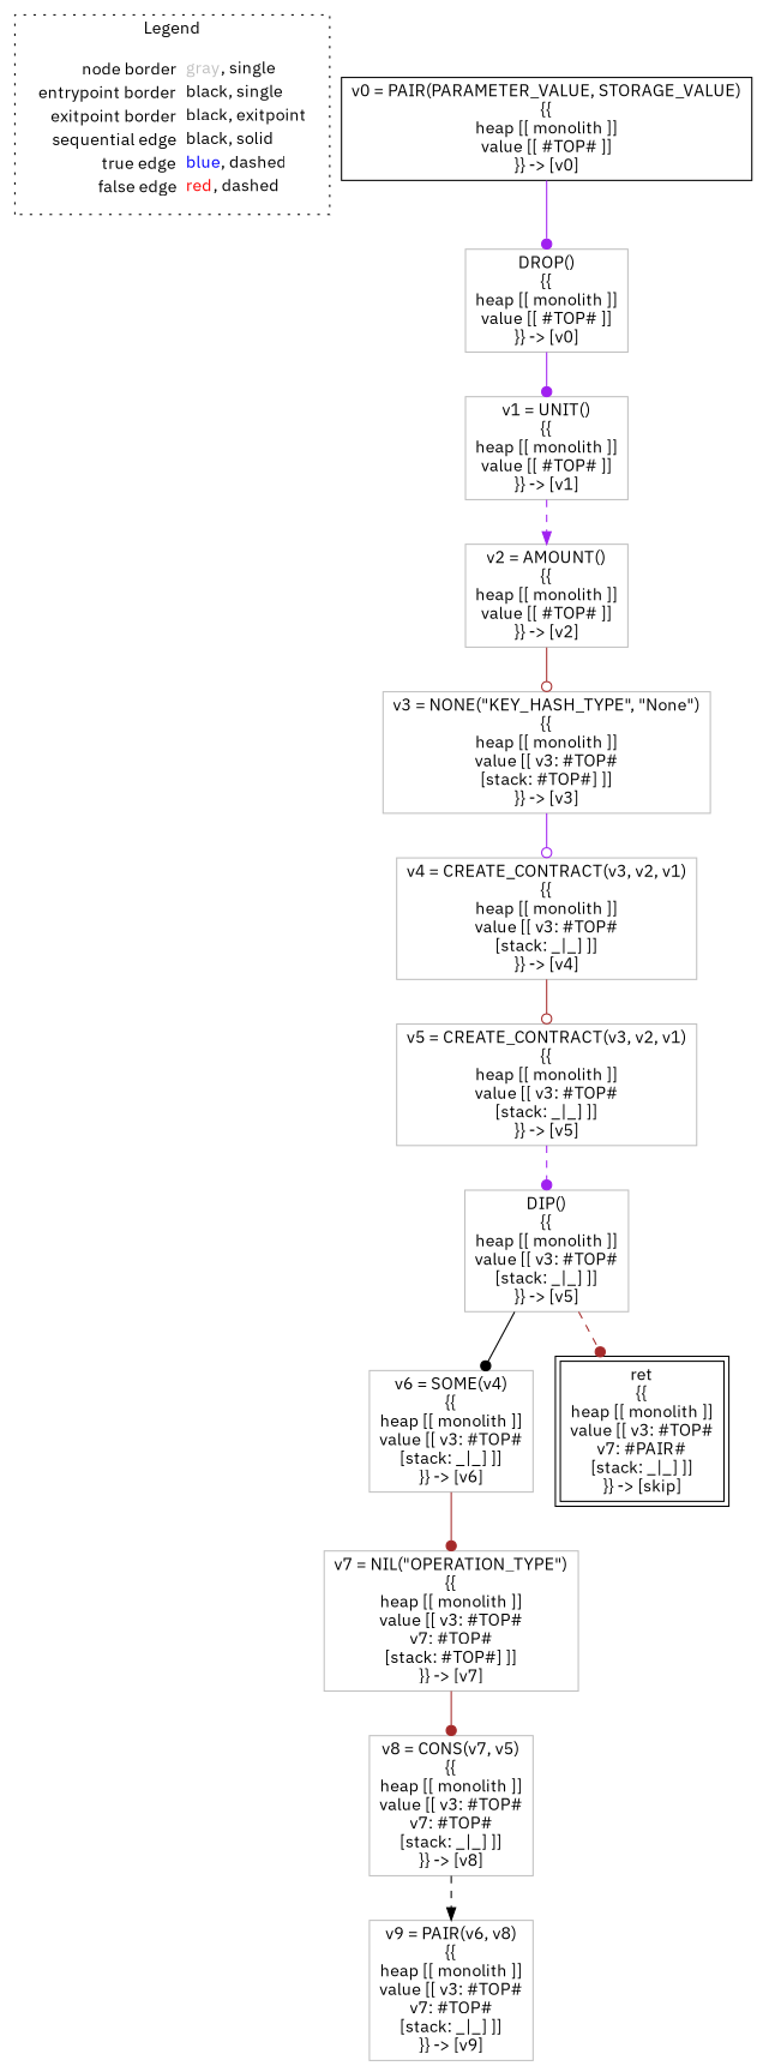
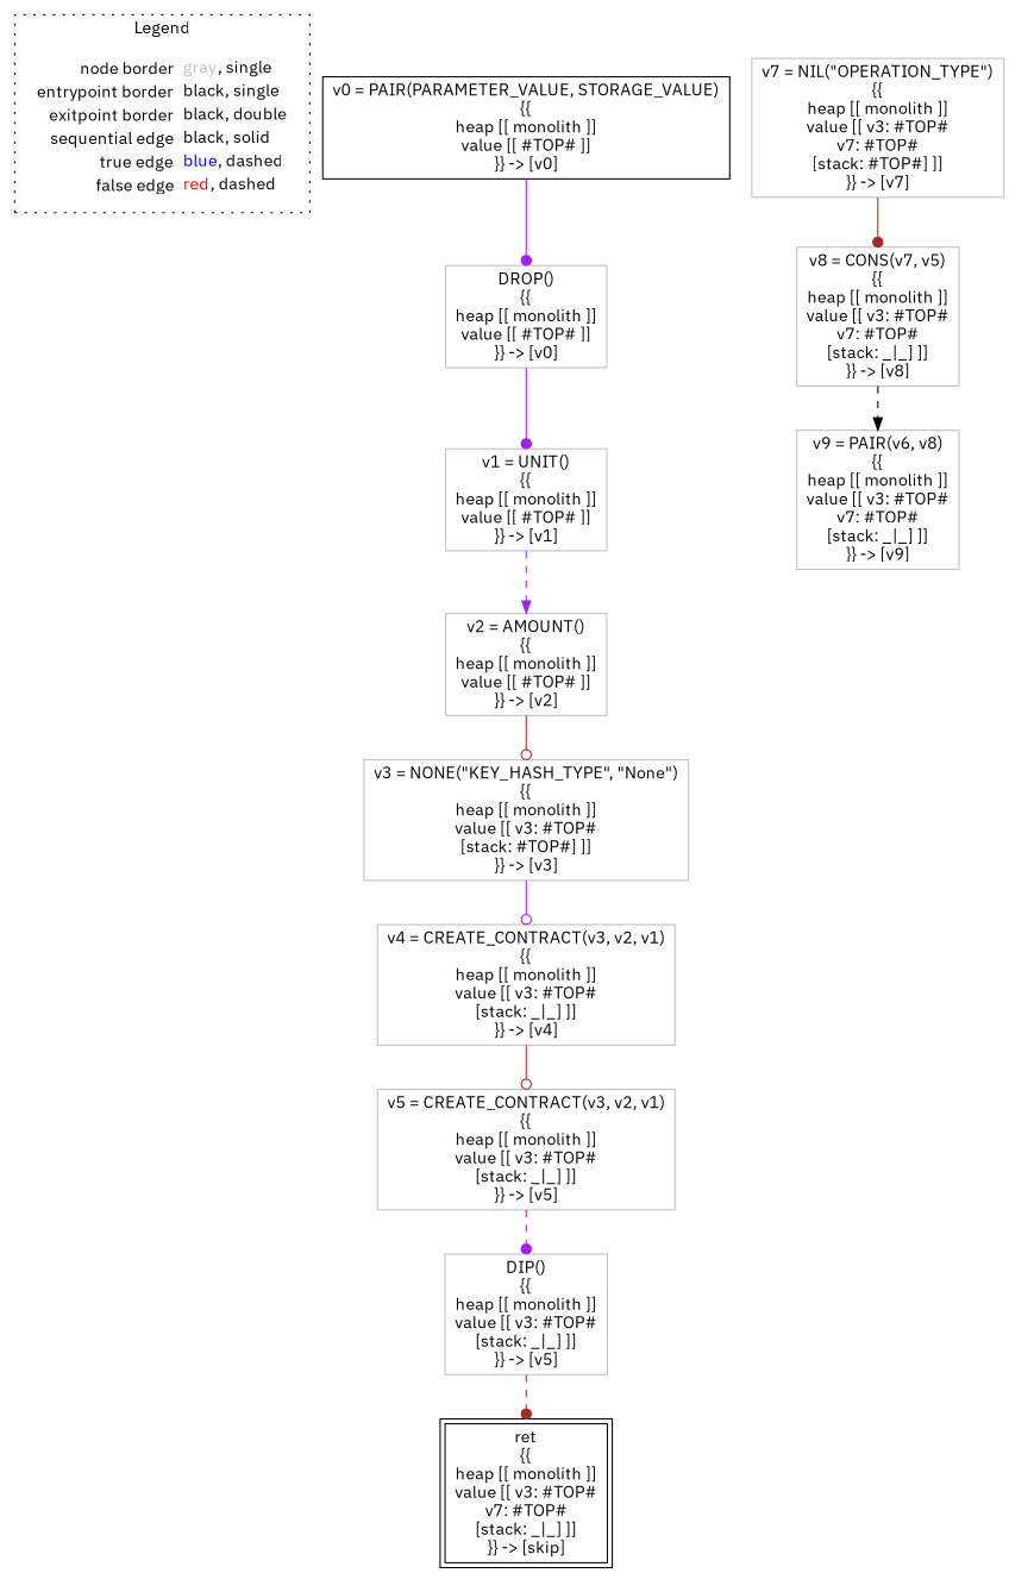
  digraph {
    fontname="IBM Plex Sans"
    node [fontname="IBM Plex Sans" shape=rect color=gray]
    edge [arrowhead=dot color=purple fontname="IBM Plex Sans" style=solid]
-   n1 [label=<<table border="0" cellpadding="2" cellspacing="0" cellborder="0"><tr><td align="right">node border&nbsp;</td><td align="left"><font color="gray">gray</font>, single</td></tr><tr><td align="right">entrypoint border&nbsp;</td><td align="left"><font color="black">black</font>, single</td></tr><tr><td align="right">exitpoint border&nbsp;</td><td align="left"><font color="black">black</font>, exitpoint</td></tr><tr><td align="right">sequential edge&nbsp;</td><td align="left"><font color="black">black</font>, solid</td></tr><tr><td align="right">true edge&nbsp;</td><td align="left"><font color="blue">blue</font>, dashed</td></tr><tr><td align="right">false edge&nbsp;</td><td align="left"><font color="red">red</font>, dashed</td></tr></table>> shape=plaintext color=""]
+   n1 [label=<<table border="0" cellpadding="2" cellspacing="0" cellborder="0"><tr><td align="right">node border&nbsp;</td><td align="left"><font color="gray">gray</font>, single</td></tr><tr><td align="right">entrypoint border&nbsp;</td><td align="left"><font color="black">black</font>, single</td></tr><tr><td align="right">exitpoint border&nbsp;</td><td align="left"><font color="black">black</font>, double</td></tr><tr><td align="right">sequential edge&nbsp;</td><td align="left"><font color="black">black</font>, solid</td></tr><tr><td align="right">true edge&nbsp;</td><td align="left"><font color="blue">blue</font>, dashed</td></tr><tr><td align="right">false edge&nbsp;</td><td align="left"><font color="red">red</font>, dashed</td></tr></table>> shape=plaintext color=""]
    n2 [color=black label=<v0 = PAIR(PARAMETER_VALUE, STORAGE_VALUE)<BR/>{{<BR/>heap [[ monolith ]]<BR/>value [[ #TOP# ]]<BR/>}} -&gt; [v0]>]
    n3 [label=<DROP()<BR/>{{<BR/>heap [[ monolith ]]<BR/>value [[ #TOP# ]]<BR/>}} -&gt; [v0]>]
    n4 [label=<v1 = UNIT()<BR/>{{<BR/>heap [[ monolith ]]<BR/>value [[ #TOP# ]]<BR/>}} -&gt; [v1]>]
    n5 [label=<v4 = CREATE_CONTRACT(v3, v2, v1)<BR/>{{<BR/>heap [[ monolith ]]<BR/>value [[ v3: #TOP#<BR/>[stack: _|_] ]]<BR/>}} -&gt; [v4]>]
    n6 [label=<v5 = CREATE_CONTRACT(v3, v2, v1)<BR/>{{<BR/>heap [[ monolith ]]<BR/>value [[ v3: #TOP#<BR/>[stack: _|_] ]]<BR/>}} -&gt; [v5]>]
    n7 [label=<DIP()<BR/>{{<BR/>heap [[ monolith ]]<BR/>value [[ v3: #TOP#<BR/>[stack: _|_] ]]<BR/>}} -&gt; [v5]>]
-   n8 [label=<v6 = SOME(v4)<BR/>{{<BR/>heap [[ monolith ]]<BR/>value [[ v3: #TOP#<BR/>[stack: _|_] ]]<BR/>}} -&gt; [v6]>]
-   n9 [color=black label=<ret<BR/>{{<BR/>heap [[ monolith ]]<BR/>value [[ v3: #TOP#<BR/>v7: #PAIR#<BR/>[stack: _|_] ]]<BR/>}} -&gt; [skip]> peripheries=2]
+   n9 [color=black label=<ret<BR/>{{<BR/>heap [[ monolith ]]<BR/>value [[ v3: #TOP#<BR/>v7: #TOP#<BR/>[stack: _|_] ]]<BR/>}} -&gt; [skip]> peripheries=2]
    n10 [label=<v7 = NIL(&quot;OPERATION_TYPE&quot;)<BR/>{{<BR/>heap [[ monolith ]]<BR/>value [[ v3: #TOP#<BR/>v7: #TOP#<BR/>[stack: #TOP#] ]]<BR/>}} -&gt; [v7]>]
    n11 [label=<v8 = CONS(v7, v5)<BR/>{{<BR/>heap [[ monolith ]]<BR/>value [[ v3: #TOP#<BR/>v7: #TOP#<BR/>[stack: _|_] ]]<BR/>}} -&gt; [v8]>]
    n12 [label=<v9 = PAIR(v6, v8)<BR/>{{<BR/>heap [[ monolith ]]<BR/>value [[ v3: #TOP#<BR/>v7: #TOP#<BR/>[stack: _|_] ]]<BR/>}} -&gt; [v9]>]
    n13 [label=<v2 = AMOUNT()<BR/>{{<BR/>heap [[ monolith ]]<BR/>value [[ #TOP# ]]<BR/>}} -&gt; [v2]>]
    n14 [label=<v3 = NONE(&quot;KEY_HASH_TYPE&quot;, &quot;None&quot;)<BR/>{{<BR/>heap [[ monolith ]]<BR/>value [[ v3: #TOP#<BR/>[stack: #TOP#] ]]<BR/>}} -&gt; [v3]>]
    subgraph cluster_1 {
      label=Legend
      style=dotted
      n1
    }
    n2 -> n3
    n3 -> n4
    n4 -> n13 [arrowhead=normal style=dashed]
    n5 -> n6 [arrowhead=odot color=brown]
    n6 -> n7 [style=dashed]
-   n7 -> n8 [color=black]
    n7 -> n9 [color=brown style=dashed]
-   n8 -> n10 [color=brown]
    n10 -> n11 [color=brown]
    n11 -> n12 [arrowhead=normal color=black style=dashed]
    n13 -> n14 [arrowhead=odot color=brown]
    n14 -> n5 [arrowhead=odot]
  }
